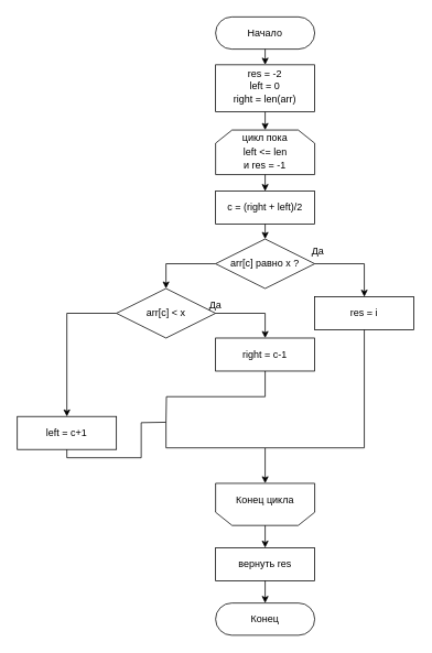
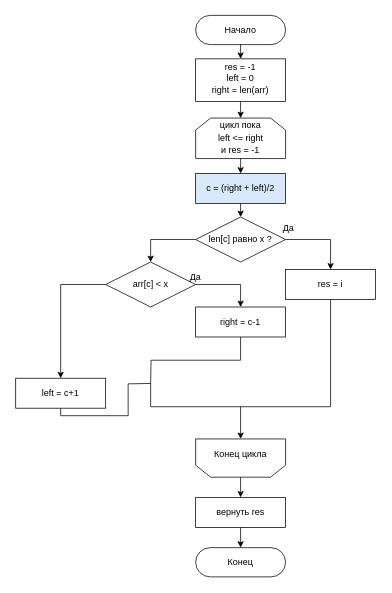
  <mxCell id="0" />
  <mxCell id="1" parent="0" />
  <mxCell id="2" value="" style="shape=loopLimit;whiteSpace=wrap;html=1;" parent="1" vertex="1"><mxGeometry x="260" y="157" width="120" height="54" as="geometry" /></mxCell>
  <mxCell id="3" value="" style="rounded=1;whiteSpace=wrap;html=1;arcSize=50;" parent="1" vertex="1"><mxGeometry x="260" y="20" width="120" height="39" as="geometry" /></mxCell>
  <mxCell id="4" value="res = i" style="rounded=0;whiteSpace=wrap;html=1;" parent="1" vertex="1"><mxGeometry x="380" y="359" width="120" height="40" as="geometry" /></mxCell>
  <mxCell id="5" value="" style="shape=loopLimit;verticalAlign=middle;rounded=0;rotation=-180;editable=1;movable=1;resizable=1;rotatable=1;deletable=1;connectable=1;horizontal=1;whiteSpace=wrap;html=1;" parent="1" vertex="1"><mxGeometry x="260" y="585" width="120" height="51" as="geometry" /></mxCell>
  <mxCell id="6" value="Конец цикла" style="text;html=1;strokeColor=none;fillColor=none;align=center;verticalAlign=middle;whiteSpace=wrap;rounded=0;" parent="1" vertex="1"><mxGeometry x="260" y="591" width="120" height="30" as="geometry" /></mxCell>
  <mxCell id="7" value="" style="rounded=1;whiteSpace=wrap;html=1;arcSize=50;" parent="1" vertex="1"><mxGeometry x="260" y="730" width="120" height="39" as="geometry" /></mxCell>
  <mxCell id="8" value="" style="endArrow=classic;html=1;rounded=0;exitX=0.5;exitY=1;exitDx=0;exitDy=0;edgeStyle=orthogonalEdgeStyle;entryX=0.5;entryY=1;entryDx=0;entryDy=0;" parent="1" source="4" target="5" edge="1"><mxGeometry width="50" height="50" relative="1" as="geometry"><mxPoint x="238" y="475" as="sourcePoint" /><mxPoint x="268" y="407" as="targetPoint" /><Array as="points"><mxPoint x="440" y="542" /><mxPoint x="320" y="542" /></Array></mxGeometry></mxCell>
  <mxCell id="9" value="" style="endArrow=classic;html=1;rounded=0;exitX=0.5;exitY=0;exitDx=0;exitDy=0;entryX=0.5;entryY=0;entryDx=0;entryDy=0;" parent="1" source="5" target="12" edge="1"><mxGeometry width="50" height="50" relative="1" as="geometry"><mxPoint x="241" y="635" as="sourcePoint" /><mxPoint x="320" y="646" as="targetPoint" /></mxGeometry></mxCell>
  <mxCell id="10" value="Начало" style="text;html=1;strokeColor=none;fillColor=none;align=center;verticalAlign=middle;whiteSpace=wrap;rounded=0;" parent="1" vertex="1"><mxGeometry x="290" y="24.5" width="60" height="30" as="geometry" /></mxCell>
  <mxCell id="11" value="Конец" style="text;html=1;strokeColor=none;fillColor=none;align=center;verticalAlign=middle;whiteSpace=wrap;rounded=0;" parent="1" vertex="1"><mxGeometry x="290" y="734.5" width="60" height="30" as="geometry" /></mxCell>
  <mxCell id="12" value="вернуть res" style="rounded=0;whiteSpace=wrap;html=1;" parent="1" vertex="1"><mxGeometry x="260" y="663" width="120" height="40" as="geometry" /></mxCell>
  <mxCell id="13" value="" style="rounded=0;whiteSpace=wrap;html=1;" parent="1" vertex="1"><mxGeometry x="260" y="78" width="120" height="57" as="geometry" /></mxCell>
- <mxCell id="14" value="arr[c] равно x ?" style="rhombus;whiteSpace=wrap;html=1;" parent="1" vertex="1"><mxGeometry x="260" y="289" width="120" height="60" as="geometry" /></mxCell>
+ <mxCell id="14" value="len[c] равно x ?" style="rhombus;whiteSpace=wrap;html=1;" parent="1" vertex="1"><mxGeometry x="260" y="289" width="120" height="60" as="geometry" /></mxCell>
  <mxCell id="15" value="" style="endArrow=classic;html=1;exitX=1;exitY=0.5;exitDx=0;exitDy=0;entryX=0.5;entryY=0;entryDx=0;entryDy=0;edgeStyle=orthogonalEdgeStyle;rounded=0;" parent="1" source="14" target="4" edge="1"><mxGeometry width="50" height="50" relative="1" as="geometry"><mxPoint x="419" y="456" as="sourcePoint" /><mxPoint x="469" y="406" as="targetPoint" /></mxGeometry></mxCell>
  <mxCell id="16" value="Да" style="text;html=1;strokeColor=none;fillColor=none;align=center;verticalAlign=middle;whiteSpace=wrap;rounded=0;" parent="1" vertex="1"><mxGeometry x="354" y="289" width="60" height="30" as="geometry" /></mxCell>
  <mxCell id="17" value="" style="endArrow=classic;html=1;rounded=0;exitX=0.5;exitY=1;exitDx=0;exitDy=0;entryX=0.5;entryY=0;entryDx=0;entryDy=0;" parent="1" source="3" target="13" edge="1"><mxGeometry width="50" height="50" relative="1" as="geometry"><mxPoint x="415" y="311" as="sourcePoint" /><mxPoint x="465" y="261" as="targetPoint" /></mxGeometry></mxCell>
  <mxCell id="18" value="" style="endArrow=classic;html=1;rounded=0;exitX=0.5;exitY=1;exitDx=0;exitDy=0;entryX=0.5;entryY=0;entryDx=0;entryDy=0;" parent="1" source="13" target="2" edge="1"><mxGeometry width="50" height="50" relative="1" as="geometry"><mxPoint x="415" y="311" as="sourcePoint" /><mxPoint x="631" y="165" as="targetPoint" /></mxGeometry></mxCell>
  <mxCell id="19" value="" style="endArrow=classic;html=1;rounded=0;exitX=0.5;exitY=1;exitDx=0;exitDy=0;entryX=0.5;entryY=0;entryDx=0;entryDy=0;" parent="1" source="12" target="7" edge="1"><mxGeometry width="50" height="50" relative="1" as="geometry"><mxPoint x="311" y="645" as="sourcePoint" /><mxPoint x="361" y="595" as="targetPoint" /></mxGeometry></mxCell>
- <mxCell id="20" value="res = -2" style="text;html=1;strokeColor=none;fillColor=none;align=center;verticalAlign=middle;whiteSpace=wrap;rounded=0;" parent="1" vertex="1"><mxGeometry x="290" y="74" width="60" height="30" as="geometry" /></mxCell>
+ <mxCell id="20" value="res = -1" style="text;html=1;strokeColor=none;fillColor=none;align=center;verticalAlign=middle;whiteSpace=wrap;rounded=0;" parent="1" vertex="1"><mxGeometry x="290" y="74" width="60" height="30" as="geometry" /></mxCell>
  <mxCell id="21" value="left = 0" style="text;html=1;strokeColor=none;fillColor=none;align=center;verticalAlign=middle;whiteSpace=wrap;rounded=0;" parent="1" vertex="1"><mxGeometry x="290" y="89" width="60" height="30" as="geometry" /></mxCell>
  <mxCell id="22" value="right = len(arr)" style="text;html=1;strokeColor=none;fillColor=none;align=center;verticalAlign=middle;whiteSpace=wrap;rounded=0;" parent="1" vertex="1"><mxGeometry x="273" y="105" width="94" height="30" as="geometry" /></mxCell>
  <mxCell id="23" value="цикл пока" style="text;html=1;strokeColor=none;fillColor=none;align=center;verticalAlign=middle;whiteSpace=wrap;rounded=0;" parent="1" vertex="1"><mxGeometry x="290" y="152" width="60" height="30" as="geometry" /></mxCell>
- <mxCell id="24" value="left &amp;lt;= len" style="text;html=1;strokeColor=none;fillColor=none;align=center;verticalAlign=middle;whiteSpace=wrap;rounded=0;" parent="1" vertex="1"><mxGeometry x="283.5" y="169" width="73" height="30" as="geometry" /></mxCell>
- <mxCell id="25" value="c = (right + left)/2" style="rounded=0;whiteSpace=wrap;html=1;" parent="1" vertex="1"><mxGeometry x="260" y="231" width="120" height="40" as="geometry" /></mxCell>
+ <mxCell id="24" value="left &amp;lt;= right" style="text;html=1;strokeColor=none;fillColor=none;align=center;verticalAlign=middle;whiteSpace=wrap;rounded=0;" parent="1" vertex="1"><mxGeometry x="283.5" y="169" width="73" height="30" as="geometry" /></mxCell>
+ <mxCell id="25" value="c = (right + left)/2" style="rounded=0;whiteSpace=wrap;html=1;fillColor=#dae8fc;" parent="1" vertex="1"><mxGeometry x="260" y="231" width="120" height="40" as="geometry" /></mxCell>
  <mxCell id="26" value="" style="endArrow=classic;html=1;exitX=0.5;exitY=1;exitDx=0;exitDy=0;entryX=0.5;entryY=0;entryDx=0;entryDy=0;" parent="1" source="2" target="25" edge="1"><mxGeometry width="50" height="50" relative="1" as="geometry"><mxPoint x="266" y="355" as="sourcePoint" /><mxPoint x="475" y="214" as="targetPoint" /></mxGeometry></mxCell>
  <mxCell id="27" value="" style="endArrow=classic;html=1;exitX=0.5;exitY=1;exitDx=0;exitDy=0;entryX=0.5;entryY=0;entryDx=0;entryDy=0;" parent="1" source="25" target="14" edge="1"><mxGeometry width="50" height="50" relative="1" as="geometry"><mxPoint x="266" y="355" as="sourcePoint" /><mxPoint x="502" y="274" as="targetPoint" /></mxGeometry></mxCell>
  <mxCell id="28" value="и res = -1" style="text;html=1;strokeColor=none;fillColor=none;align=center;verticalAlign=middle;whiteSpace=wrap;rounded=0;" parent="1" vertex="1"><mxGeometry x="290" y="185" width="60" height="30" as="geometry" /></mxCell>
  <mxCell id="29" value="arr[c] &amp;lt; x" style="rhombus;whiteSpace=wrap;html=1;" parent="1" vertex="1"><mxGeometry x="140" y="349" width="120" height="60" as="geometry" /></mxCell>
  <mxCell id="30" value="left = c+1" style="rounded=0;whiteSpace=wrap;html=1;" parent="1" vertex="1"><mxGeometry x="20" y="504" width="120" height="40" as="geometry" /></mxCell>
  <mxCell id="31" value="" style="endArrow=classic;html=1;exitX=0;exitY=0.5;exitDx=0;exitDy=0;entryX=0.5;entryY=0;entryDx=0;entryDy=0;edgeStyle=orthogonalEdgeStyle;rounded=0;" parent="1" source="14" target="29" edge="1"><mxGeometry width="50" height="50" relative="1" as="geometry"><mxPoint x="197" y="511" as="sourcePoint" /><mxPoint x="247" y="461" as="targetPoint" /></mxGeometry></mxCell>
  <mxCell id="32" value="" style="endArrow=classic;html=1;rounded=0;exitX=0;exitY=0.5;exitDx=0;exitDy=0;entryX=0.5;entryY=0;entryDx=0;entryDy=0;edgeStyle=orthogonalEdgeStyle;" parent="1" source="29" target="30" edge="1"><mxGeometry width="50" height="50" relative="1" as="geometry"><mxPoint x="197" y="511" as="sourcePoint" /><mxPoint x="247" y="461" as="targetPoint" /></mxGeometry></mxCell>
  <mxCell id="33" value="right = c-1" style="rounded=0;whiteSpace=wrap;html=1;" parent="1" vertex="1"><mxGeometry x="260" y="409" width="120" height="40" as="geometry" /></mxCell>
  <mxCell id="34" value="" style="endArrow=classic;html=1;rounded=0;exitX=1;exitY=0.5;exitDx=0;exitDy=0;entryX=0.5;entryY=0;entryDx=0;entryDy=0;edgeStyle=orthogonalEdgeStyle;" parent="1" source="29" target="33" edge="1"><mxGeometry width="50" height="50" relative="1" as="geometry"><mxPoint x="197" y="511" as="sourcePoint" /><mxPoint x="247" y="461" as="targetPoint" /></mxGeometry></mxCell>
  <mxCell id="35" value="" style="endArrow=none;html=1;rounded=0;exitX=0.5;exitY=1;exitDx=0;exitDy=0;entryX=0.5;entryY=0;entryDx=0;entryDy=0;edgeStyle=orthogonalEdgeStyle;endFill=0;" parent="1" source="30" edge="1"><mxGeometry width="50" height="50" relative="1" as="geometry"><mxPoint x="245" y="511" as="sourcePoint" /><mxPoint x="200" y="511" as="targetPoint" /></mxGeometry></mxCell>
  <mxCell id="36" value="" style="endArrow=none;html=1;rounded=0;exitX=0.5;exitY=1;exitDx=0;exitDy=0;entryX=0.5;entryY=0;entryDx=0;entryDy=0;edgeStyle=orthogonalEdgeStyle;endFill=0;" parent="1" source="33" edge="1"><mxGeometry width="50" height="50" relative="1" as="geometry"><mxPoint x="245" y="511" as="sourcePoint" /><mxPoint x="200" y="511" as="targetPoint" /></mxGeometry></mxCell>
  <mxCell id="37" value="" style="endArrow=none;html=1;rounded=0;edgeStyle=orthogonalEdgeStyle;" parent="1" edge="1"><mxGeometry width="50" height="50" relative="1" as="geometry"><mxPoint x="200" y="511" as="sourcePoint" /><mxPoint x="320" y="542" as="targetPoint" /><Array as="points"><mxPoint x="200" y="542" /></Array></mxGeometry></mxCell>
  <mxCell id="38" value="Да" style="text;strokeColor=none;align=center;fillColor=none;html=1;verticalAlign=middle;whiteSpace=wrap;rounded=0;" parent="1" vertex="1"><mxGeometry x="230" y="354" width="60" height="30" as="geometry" /></mxCell>
